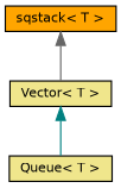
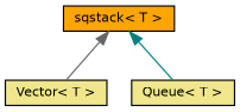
  digraph {
    node [color=black fillcolor=khaki fontname=Helvetica fontsize=10 shape=record style=filled]
    edge [dir=back fontname=Helvetica fontsize=10 labelfontname=Helvetica labelfontsize=10 style=solid]
    n1 [fontcolor=black height=0.2 label="Vector\< T \>" width=0.4]
    n2 [height=0.2 label="Queue\< T \>" width=0.4]
    n3 [fillcolor=orange height=0.2 label="sqstack\< T \>" width=0.4]
-   n1 -> n2 [color=teal]
+   n3 -> n2 [color=teal]
    n3 -> n1 [color=gray40]
  }
